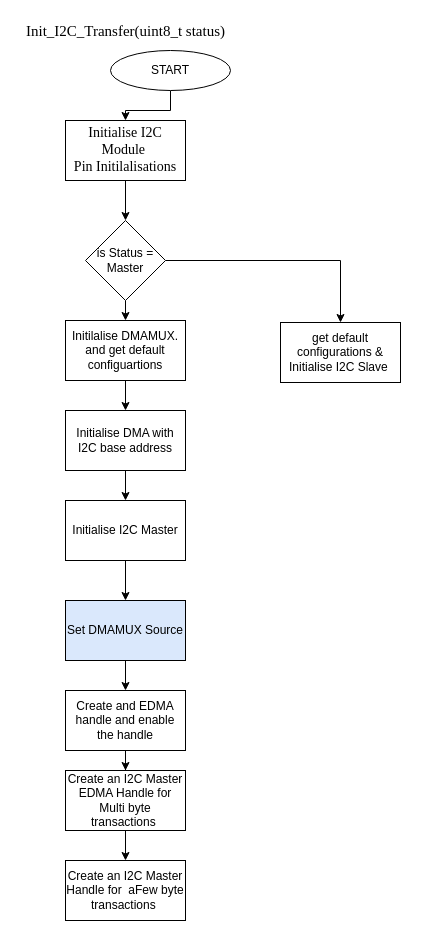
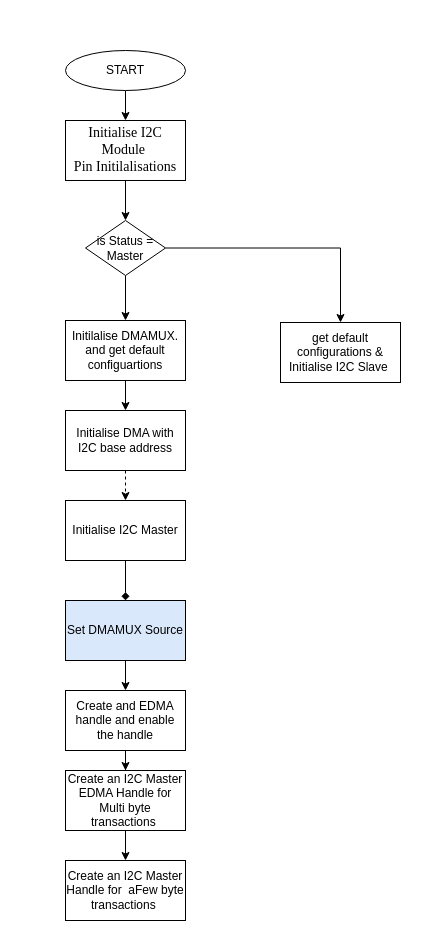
  <mxCell id="0" />
  <mxCell id="1" parent="0" />
  <mxCell id="2" style="edgeStyle=orthogonalEdgeStyle;rounded=0;orthogonalLoop=1;jettySize=auto;html=1;exitX=0.5;exitY=1;exitDx=0;exitDy=0;" parent="1" source="3" target="6" edge="1"><mxGeometry relative="1" as="geometry" /></mxCell>
- <mxCell id="3" value="START" style="ellipse;whiteSpace=wrap;html=1;" parent="1" vertex="1"><mxGeometry x="110" y="50" width="120" height="40" as="geometry" /></mxCell>
- <mxCell id="4" value="&lt;font style=&quot;font-size: 15px&quot; face=&quot;Times New Roman&quot;&gt;Init_I2C_Transfer(uint8_t status)&lt;/font&gt;" style="text;html=1;align=center;verticalAlign=middle;resizable=0;points=[];autosize=1;" parent="1" vertex="1"><mxGeometry x="20" y="20" width="210" height="20" as="geometry" /></mxCell>
+ <mxCell id="3" value="START" style="ellipse;whiteSpace=wrap;html=1;" parent="1" vertex="1"><mxGeometry x="65" y="50" width="120" height="40" as="geometry" /></mxCell>
  <mxCell id="5" style="edgeStyle=orthogonalEdgeStyle;rounded=0;orthogonalLoop=1;jettySize=auto;html=1;exitX=0.5;exitY=1;exitDx=0;exitDy=0;" parent="1" source="6" target="9" edge="1"><mxGeometry relative="1" as="geometry" /></mxCell>
  <mxCell id="6" value="&lt;font face=&quot;Times New Roman&quot; style=&quot;font-size: 14px&quot;&gt;Initialise I2C Module&amp;nbsp;&lt;br&gt;Pin Initilalisations&lt;br&gt;&lt;/font&gt;" style="rounded=0;whiteSpace=wrap;html=1;" parent="1" vertex="1"><mxGeometry x="65" y="120" width="120" height="60" as="geometry" /></mxCell>
  <mxCell id="7" style="edgeStyle=orthogonalEdgeStyle;rounded=0;orthogonalLoop=1;jettySize=auto;html=1;exitX=0.5;exitY=1;exitDx=0;exitDy=0;entryX=0.5;entryY=0;entryDx=0;entryDy=0;" parent="1" source="9" target="11" edge="1"><mxGeometry relative="1" as="geometry" /></mxCell>
  <mxCell id="8" style="edgeStyle=orthogonalEdgeStyle;rounded=0;orthogonalLoop=1;jettySize=auto;html=1;exitX=1;exitY=0.5;exitDx=0;exitDy=0;entryX=0.5;entryY=0;entryDx=0;entryDy=0;" edge="1" parent="1" source="9" target="23"><mxGeometry relative="1" as="geometry"><mxPoint x="345" y="260.333" as="targetPoint" /></mxGeometry></mxCell>
- <mxCell id="9" value="is Status = Master" style="rhombus;whiteSpace=wrap;html=1;" parent="1" vertex="1"><mxGeometry x="85" y="220" width="80" height="80" as="geometry" /></mxCell>
+ <mxCell id="9" value="is Status = Master" style="rhombus;whiteSpace=wrap;html=1;" parent="1" vertex="1"><mxGeometry x="85" y="220" width="80" height="55" as="geometry" /></mxCell>
  <mxCell id="10" style="edgeStyle=orthogonalEdgeStyle;rounded=0;orthogonalLoop=1;jettySize=auto;html=1;exitX=0.5;exitY=1;exitDx=0;exitDy=0;entryX=0.5;entryY=0;entryDx=0;entryDy=0;" parent="1" source="11" target="13" edge="1"><mxGeometry relative="1" as="geometry" /></mxCell>
  <mxCell id="11" value="Initilalise DMAMUX.&lt;br&gt;and get default configuartions" style="rounded=0;whiteSpace=wrap;html=1;" parent="1" vertex="1"><mxGeometry x="65" y="320" width="120" height="60" as="geometry" /></mxCell>
- <mxCell id="12" style="edgeStyle=orthogonalEdgeStyle;rounded=0;orthogonalLoop=1;jettySize=auto;html=1;exitX=0.5;exitY=1;exitDx=0;exitDy=0;entryX=0.5;entryY=0;entryDx=0;entryDy=0;" edge="1" parent="1" source="13" target="15"><mxGeometry relative="1" as="geometry" /></mxCell>
+ <mxCell id="12" style="edgeStyle=orthogonalEdgeStyle;rounded=0;orthogonalLoop=1;jettySize=auto;html=1;exitX=0.5;exitY=1;exitDx=0;exitDy=0;entryX=0.5;entryY=0;entryDx=0;entryDy=0;dashed=1;" edge="1" parent="1" source="13" target="15"><mxGeometry relative="1" as="geometry" /></mxCell>
  <mxCell id="13" value="Initialise DMA with I2C base address" style="rounded=0;whiteSpace=wrap;html=1;" parent="1" vertex="1"><mxGeometry x="65" y="410" width="120" height="60" as="geometry" /></mxCell>
- <mxCell id="14" style="edgeStyle=orthogonalEdgeStyle;rounded=0;orthogonalLoop=1;jettySize=auto;html=1;exitX=0.5;exitY=1;exitDx=0;exitDy=0;entryX=0.5;entryY=0;entryDx=0;entryDy=0;" edge="1" parent="1" source="15" target="17"><mxGeometry relative="1" as="geometry" /></mxCell>
+ <mxCell id="14" style="edgeStyle=orthogonalEdgeStyle;rounded=0;orthogonalLoop=1;jettySize=auto;html=1;exitX=0.5;exitY=1;exitDx=0;exitDy=0;entryX=0.5;entryY=0;entryDx=0;entryDy=0;endArrow=diamond;" edge="1" parent="1" source="15" target="17"><mxGeometry relative="1" as="geometry" /></mxCell>
  <mxCell id="15" value="Initialise I2C Master" style="rounded=0;whiteSpace=wrap;html=1;" vertex="1" parent="1"><mxGeometry x="65" y="500" width="120" height="60" as="geometry" /></mxCell>
  <mxCell id="16" style="edgeStyle=orthogonalEdgeStyle;rounded=0;orthogonalLoop=1;jettySize=auto;html=1;exitX=0.5;exitY=1;exitDx=0;exitDy=0;" edge="1" parent="1" source="17" target="19"><mxGeometry relative="1" as="geometry" /></mxCell>
  <mxCell id="17" value="Set DMAMUX Source" style="rounded=0;whiteSpace=wrap;html=1;fillColor=#dae8fc;" vertex="1" parent="1"><mxGeometry x="65" y="600" width="120" height="60" as="geometry" /></mxCell>
  <mxCell id="18" style="edgeStyle=orthogonalEdgeStyle;rounded=0;orthogonalLoop=1;jettySize=auto;html=1;exitX=0.5;exitY=1;exitDx=0;exitDy=0;" edge="1" parent="1" source="19" target="21"><mxGeometry relative="1" as="geometry" /></mxCell>
  <mxCell id="19" value="Create and EDMA handle and enable the handle" style="rounded=0;whiteSpace=wrap;html=1;" vertex="1" parent="1"><mxGeometry x="65" y="690" width="120" height="60" as="geometry" /></mxCell>
  <mxCell id="20" style="edgeStyle=orthogonalEdgeStyle;rounded=0;orthogonalLoop=1;jettySize=auto;html=1;exitX=0.5;exitY=1;exitDx=0;exitDy=0;" edge="1" parent="1" source="21" target="22"><mxGeometry relative="1" as="geometry" /></mxCell>
  <mxCell id="21" value="Create an I2C Master EDMA Handle for Multi byte transactions&amp;nbsp;" style="rounded=0;whiteSpace=wrap;html=1;" vertex="1" parent="1"><mxGeometry x="65" y="770" width="120" height="60" as="geometry" /></mxCell>
  <mxCell id="22" value="Create an I2C Master Handle for&amp;nbsp; aFew byte transactions&amp;nbsp;" style="rounded=0;whiteSpace=wrap;html=1;" vertex="1" parent="1"><mxGeometry x="65" y="860" width="120" height="60" as="geometry" /></mxCell>
  <mxCell id="23" value="get default configurations &amp;amp;&lt;br&gt;Initialise I2C Slave&amp;nbsp;" style="rounded=0;whiteSpace=wrap;html=1;" vertex="1" parent="1"><mxGeometry x="280" y="322" width="120" height="60" as="geometry" /></mxCell>
